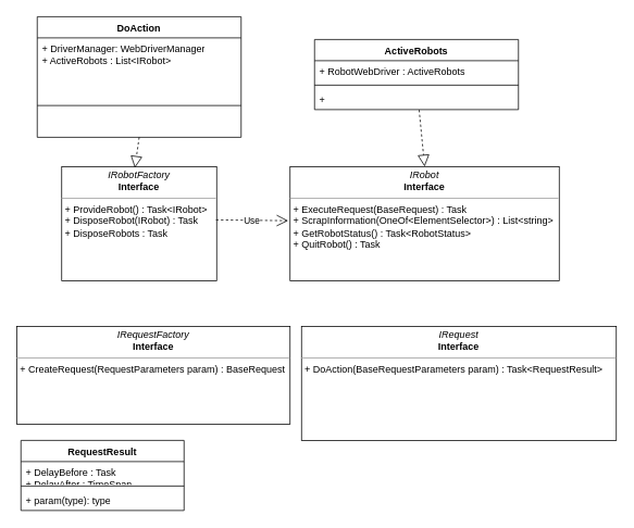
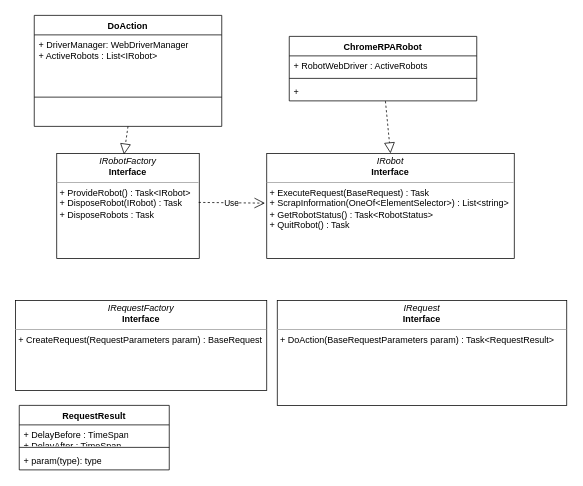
  <mxCell id="0" />
  <mxCell id="1" parent="0" />
  <mxCell id="2" value="&lt;p style=&quot;margin:0px;margin-top:4px;text-align:center;&quot;&gt;&lt;i&gt;IRobotFactory&lt;/i&gt;&lt;br&gt;&lt;b&gt;Interface&lt;/b&gt;&lt;/p&gt;&lt;hr size=&quot;1&quot;&gt;&lt;p style=&quot;margin:0px;margin-left:4px;&quot;&gt;&lt;/p&gt;&lt;p style=&quot;margin:0px;margin-left:4px;&quot;&gt;+ ProvideRobot() : Task&amp;lt;IRobot&amp;gt;&lt;br&gt;+ DisposeRobot(IRobot) : Task&lt;/p&gt;&lt;p style=&quot;margin:0px;margin-left:4px;&quot;&gt;+ DisposeRobots : Task&lt;/p&gt;" style="verticalAlign=top;align=left;overflow=fill;fontSize=12;fontFamily=Helvetica;html=1;whiteSpace=wrap;" vertex="1" parent="1"><mxGeometry x="75" y="204" width="190" height="140" as="geometry" /></mxCell>
  <mxCell id="3" value="&lt;p style=&quot;margin:0px;margin-top:4px;text-align:center;&quot;&gt;&lt;i&gt;IRobot&lt;/i&gt;&lt;br&gt;&lt;b&gt;Interface&lt;/b&gt;&lt;/p&gt;&lt;hr size=&quot;1&quot;&gt;&lt;p style=&quot;margin:0px;margin-left:4px;&quot;&gt;&lt;/p&gt;&lt;p style=&quot;margin:0px;margin-left:4px;&quot;&gt;+ ExecuteRequest(BaseRequest) : Task&lt;br&gt;+ ScrapInformation(OneOf&amp;lt;ElementSelector&amp;gt;) : List&amp;lt;string&amp;gt;&lt;/p&gt;&lt;p style=&quot;margin:0px;margin-left:4px;&quot;&gt;+ GetRobotStatus() : Task&amp;lt;RobotStatus&amp;gt;&lt;/p&gt;&lt;p style=&quot;margin:0px;margin-left:4px;&quot;&gt;+ QuitRobot() : Task&lt;/p&gt;" style="verticalAlign=top;align=left;overflow=fill;fontSize=12;fontFamily=Helvetica;html=1;whiteSpace=wrap;" vertex="1" parent="1"><mxGeometry x="355" y="204" width="330" height="140" as="geometry" /></mxCell>
  <mxCell id="4" value="Use" style="endArrow=open;endSize=12;dashed=1;html=1;rounded=0;exitX=0.996;exitY=0.467;exitDx=0;exitDy=0;exitPerimeter=0;entryX=-0.007;entryY=0.474;entryDx=0;entryDy=0;entryPerimeter=0;" edge="1" parent="1" source="2" target="3"><mxGeometry width="160" relative="1" as="geometry"><mxPoint x="235" y="200" as="sourcePoint" /><mxPoint x="395" y="200" as="targetPoint" /></mxGeometry></mxCell>
  <mxCell id="5" value="&lt;p style=&quot;margin:0px;margin-top:4px;text-align:center;&quot;&gt;&lt;i&gt;IRequest&lt;/i&gt;&lt;br&gt;&lt;b&gt;Interface&lt;/b&gt;&lt;/p&gt;&lt;hr size=&quot;1&quot;&gt;&lt;p style=&quot;margin:0px;margin-left:4px;&quot;&gt;&lt;/p&gt;&lt;p style=&quot;margin:0px;margin-left:4px;&quot;&gt;+ DoAction(BaseRequestParameters param) : Task&amp;lt;RequestResult&amp;gt;&lt;br&gt;&lt;/p&gt;" style="verticalAlign=top;align=left;overflow=fill;fontSize=12;fontFamily=Helvetica;html=1;whiteSpace=wrap;" vertex="1" parent="1"><mxGeometry x="369" y="400" width="386" height="140" as="geometry" /></mxCell>
- <mxCell id="6" value="ActiveRobots" style="swimlane;fontStyle=1;align=center;verticalAlign=top;childLayout=stackLayout;horizontal=1;startSize=26;horizontalStack=0;resizeParent=1;resizeParentMax=0;resizeLast=0;collapsible=1;marginBottom=0;whiteSpace=wrap;html=1;" vertex="1" parent="1"><mxGeometry x="385" y="48" width="250" height="86" as="geometry" /></mxCell>
+ <mxCell id="6" value="ChromeRPARobot" style="swimlane;fontStyle=1;align=center;verticalAlign=top;childLayout=stackLayout;horizontal=1;startSize=26;horizontalStack=0;resizeParent=1;resizeParentMax=0;resizeLast=0;collapsible=1;marginBottom=0;whiteSpace=wrap;html=1;" vertex="1" parent="1"><mxGeometry x="385" y="48" width="250" height="86" as="geometry" /></mxCell>
  <mxCell id="7" value="+ RobotWebDriver : ActiveRobots" style="text;strokeColor=none;fillColor=none;align=left;verticalAlign=top;spacingLeft=4;spacingRight=4;overflow=hidden;rotatable=0;points=[[0,0.5],[1,0.5]];portConstraint=eastwest;whiteSpace=wrap;html=1;" vertex="1" parent="6"><mxGeometry y="26" width="250" height="26" as="geometry" /></mxCell>
  <mxCell id="8" value="" style="line;strokeWidth=1;fillColor=none;align=left;verticalAlign=middle;spacingTop=-1;spacingLeft=3;spacingRight=3;rotatable=0;labelPosition=right;points=[];portConstraint=eastwest;strokeColor=inherit;" vertex="1" parent="6"><mxGeometry y="52" width="250" height="8" as="geometry" /></mxCell>
  <mxCell id="9" value="+&amp;nbsp;" style="text;strokeColor=none;fillColor=none;align=left;verticalAlign=top;spacingLeft=4;spacingRight=4;overflow=hidden;rotatable=0;points=[[0,0.5],[1,0.5]];portConstraint=eastwest;whiteSpace=wrap;html=1;" vertex="1" parent="6"><mxGeometry y="60" width="250" height="26" as="geometry" /></mxCell>
  <mxCell id="10" value="&lt;p style=&quot;margin:0px;margin-top:4px;text-align:center;&quot;&gt;&lt;i&gt;IRequestFactory&lt;/i&gt;&lt;br&gt;&lt;b&gt;Interface&lt;/b&gt;&lt;/p&gt;&lt;hr size=&quot;1&quot;&gt;&lt;p style=&quot;margin:0px;margin-left:4px;&quot;&gt;&lt;/p&gt;&lt;p style=&quot;margin:0px;margin-left:4px;&quot;&gt;+ CreateRequest(RequestParameters param) : BaseRequest&lt;br&gt;&lt;/p&gt;" style="verticalAlign=top;align=left;overflow=fill;fontSize=12;fontFamily=Helvetica;html=1;whiteSpace=wrap;" vertex="1" parent="1"><mxGeometry x="20" y="400" width="335" height="120" as="geometry" /></mxCell>
  <mxCell id="11" value="RequestResult" style="swimlane;fontStyle=1;align=center;verticalAlign=top;childLayout=stackLayout;horizontal=1;startSize=26;horizontalStack=0;resizeParent=1;resizeParentMax=0;resizeLast=0;collapsible=1;marginBottom=0;whiteSpace=wrap;html=1;" vertex="1" parent="1"><mxGeometry x="25" y="540" width="200" height="86" as="geometry" /></mxCell>
- <mxCell id="12" value="+ DelayBefore : Task&lt;br&gt;+ DelayAfter : TimeSpan" style="text;strokeColor=none;fillColor=none;align=left;verticalAlign=top;spacingLeft=4;spacingRight=4;overflow=hidden;rotatable=0;points=[[0,0.5],[1,0.5]];portConstraint=eastwest;whiteSpace=wrap;html=1;" vertex="1" parent="11"><mxGeometry y="26" width="200" height="26" as="geometry" /></mxCell>
+ <mxCell id="12" value="+ DelayBefore : TimeSpan&lt;br&gt;+ DelayAfter : TimeSpan" style="text;strokeColor=none;fillColor=none;align=left;verticalAlign=top;spacingLeft=4;spacingRight=4;overflow=hidden;rotatable=0;points=[[0,0.5],[1,0.5]];portConstraint=eastwest;whiteSpace=wrap;html=1;" vertex="1" parent="11"><mxGeometry y="26" width="200" height="26" as="geometry" /></mxCell>
  <mxCell id="13" value="" style="line;strokeWidth=1;fillColor=none;align=left;verticalAlign=middle;spacingTop=-1;spacingLeft=3;spacingRight=3;rotatable=0;labelPosition=right;points=[];portConstraint=eastwest;strokeColor=inherit;" vertex="1" parent="11"><mxGeometry y="52" width="200" height="8" as="geometry" /></mxCell>
  <mxCell id="14" value="+ param(type): type" style="text;strokeColor=none;fillColor=none;align=left;verticalAlign=top;spacingLeft=4;spacingRight=4;overflow=hidden;rotatable=0;points=[[0,0.5],[1,0.5]];portConstraint=eastwest;whiteSpace=wrap;html=1;" vertex="1" parent="11"><mxGeometry y="60" width="200" height="26" as="geometry" /></mxCell>
  <mxCell id="15" value="DoAction" style="swimlane;fontStyle=1;align=center;verticalAlign=top;childLayout=stackLayout;horizontal=1;startSize=26;horizontalStack=0;resizeParent=1;resizeParentMax=0;resizeLast=0;collapsible=1;marginBottom=0;whiteSpace=wrap;html=1;" vertex="1" parent="1"><mxGeometry x="45" y="20" width="250" height="148" as="geometry"><mxRectangle x="90" y="390" width="120" height="30" as="alternateBounds" /></mxGeometry></mxCell>
  <mxCell id="16" value="+ DriverManager: WebDriverManager&lt;br&gt;+ ActiveRobots : List&amp;lt;IRobot&amp;gt;" style="text;strokeColor=none;fillColor=none;align=left;verticalAlign=top;spacingLeft=4;spacingRight=4;overflow=hidden;rotatable=0;points=[[0,0.5],[1,0.5]];portConstraint=eastwest;whiteSpace=wrap;html=1;" vertex="1" parent="15"><mxGeometry y="26" width="250" height="44" as="geometry" /></mxCell>
  <mxCell id="17" value="" style="line;strokeWidth=1;fillColor=none;align=left;verticalAlign=middle;spacingTop=-1;spacingLeft=3;spacingRight=3;rotatable=0;labelPosition=right;points=[];portConstraint=eastwest;strokeColor=inherit;" vertex="1" parent="15"><mxGeometry y="70" width="250" height="78" as="geometry" /></mxCell>
  <mxCell id="18" value="" style="endArrow=block;dashed=1;endFill=0;endSize=12;html=1;rounded=0;exitX=0.513;exitY=1.015;exitDx=0;exitDy=0;exitPerimeter=0;entryX=0.5;entryY=0;entryDx=0;entryDy=0;" edge="1" parent="1" source="9" target="3"><mxGeometry width="160" relative="1" as="geometry"><mxPoint x="245" y="200" as="sourcePoint" /><mxPoint x="405" y="200" as="targetPoint" /></mxGeometry></mxCell>
  <mxCell id="19" value="" style="endArrow=block;dashed=1;endFill=0;endSize=12;html=1;rounded=0;entryX=0.472;entryY=0.011;entryDx=0;entryDy=0;entryPerimeter=0;exitX=0.5;exitY=1;exitDx=0;exitDy=0;" edge="1" parent="1" source="15" target="2"><mxGeometry width="160" relative="1" as="geometry"><mxPoint x="197" y="138" as="sourcePoint" /><mxPoint x="405" y="200" as="targetPoint" /></mxGeometry></mxCell>
